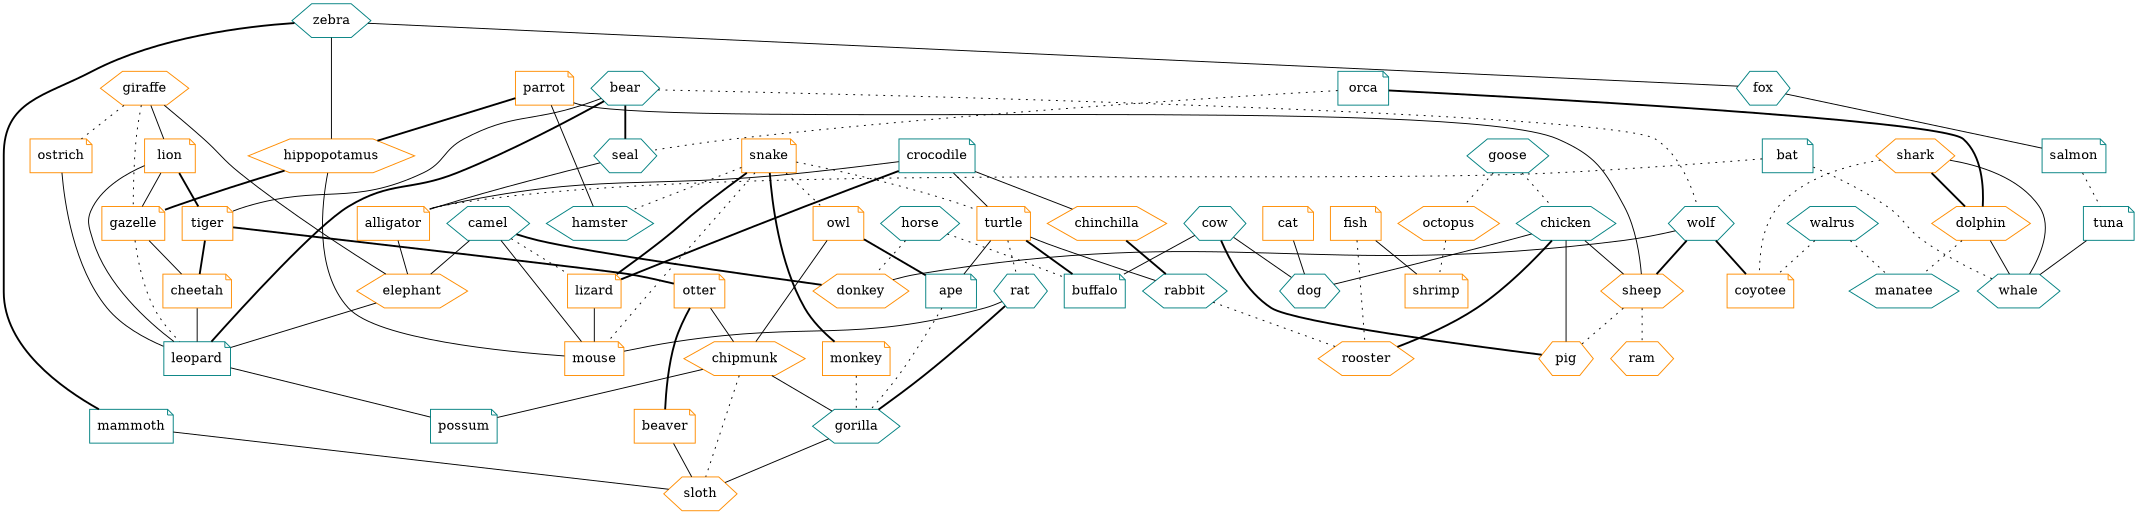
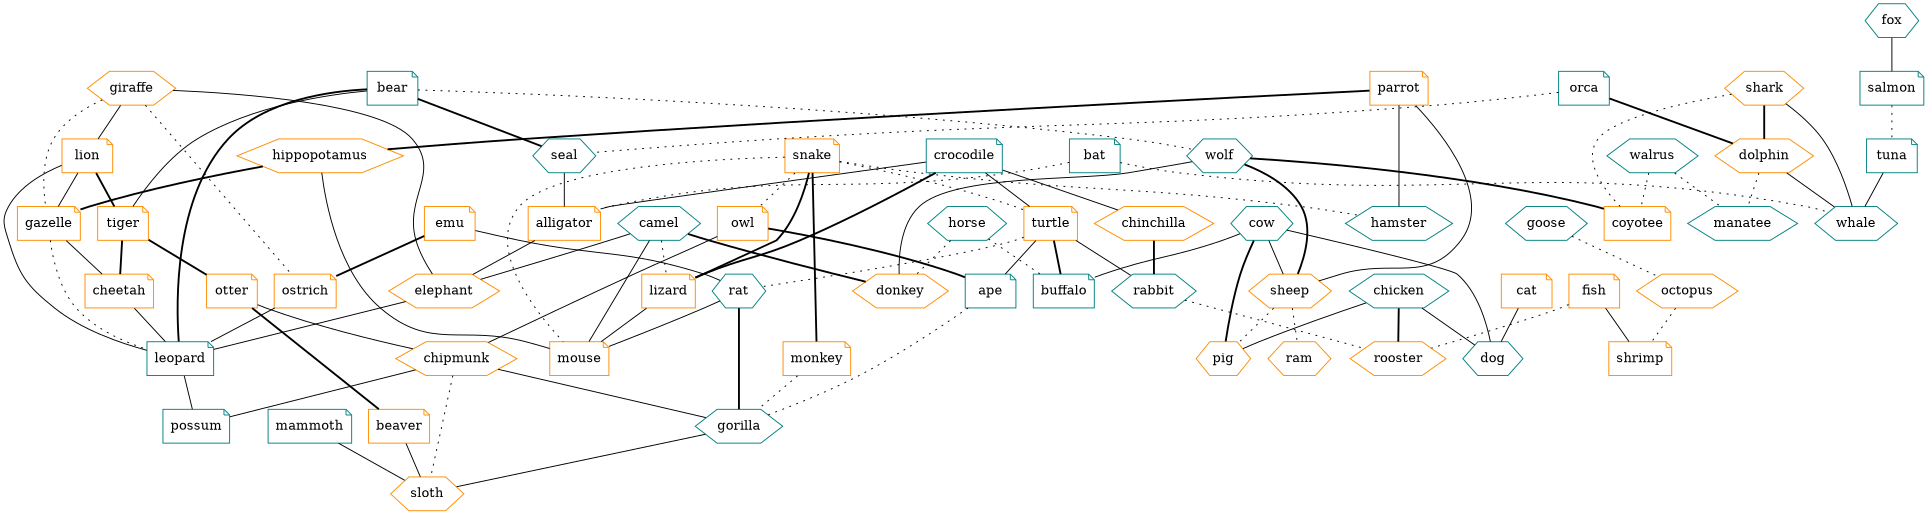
  strict graph {
    node [color=darkorange shape=hexagon]
    edge [style=solid weight=1]
    camel [color=teal]
    lizard [shape=note]
    donkey
    mouse [shape=note]
    elephant
    leopard [color=teal shape=note]
    possum [color=teal shape=note]
    crocodile [color=teal shape=note]
    turtle [shape=note]
    alligator [shape=note]
    chinchilla
    rat [color=teal]
    ape [color=teal shape=note]
    rabbit [color=teal]
    buffalo [color=teal shape=note]
    gorilla [color=teal]
    rooster
-   bear [color=teal]
+   bear [color=teal shape=note]
    seal [color=teal]
    wolf [color=teal]
    tiger [shape=note]
    sheep
    coyotee [shape=note]
    cheetah [shape=note]
    otter [shape=note]
    pig
    ram
    chipmunk
    beaver [shape=note]
    giraffe
    lion [shape=note]
    ostrich [shape=note]
    gazelle [shape=note]
    snake [shape=note]
    hamster [color=teal]
    monkey [shape=note]
    owl [shape=note]
    sloth
    bat [color=teal shape=note]
    whale [color=teal]
    parrot [shape=note]
    hippopotamus
+   emu [shape=note]
    walrus [color=teal]
    manatee [color=teal]
    orca [color=teal shape=note]
    dolphin
    fish [shape=note]
    shrimp [shape=note]
    goose [color=teal]
    chicken [color=teal]
    octopus
    dog [color=teal]
    horse [color=teal]
-   zebra [color=teal]
    fox [color=teal]
    mammoth [color=teal shape=note]
    salmon [color=teal shape=note]
    tuna [color=teal shape=note]
    cow [color=teal]
    shark
    cat [shape=note]
    camel -- lizard [style=dotted]
    camel -- donkey [style=bold]
    camel -- mouse
    camel -- elephant
    lizard -- mouse
    elephant -- leopard
    leopard -- possum
    crocodile -- lizard [style=bold]
    crocodile -- turtle
    crocodile -- alligator
    crocodile -- chinchilla
    turtle -- rat [style=dotted]
    turtle -- ape
    turtle -- rabbit
    turtle -- buffalo [style=bold]
    alligator -- elephant
    chinchilla -- rabbit [style=bold]
    rat -- mouse
    rat -- gorilla [style=bold]
    ape -- gorilla [style=dotted]
    rabbit -- rooster [style=dotted]
    gorilla -- sloth
    bear -- leopard [style=bold]
    bear -- seal [style=bold]
    bear -- wolf [style=dotted]
    bear -- tiger
    seal -- alligator
    wolf -- donkey
    wolf -- sheep [style=bold]
    wolf -- coyotee [style=bold]
    tiger -- cheetah [style=bold]
    tiger -- otter [style=bold]
    sheep -- pig [style=dotted]
    sheep -- ram [style=dotted]
    cheetah -- leopard
    otter -- chipmunk
    otter -- beaver [style=bold]
    chipmunk -- possum
    chipmunk -- gorilla
    chipmunk -- sloth [style=dotted]
    beaver -- sloth
    giraffe -- elephant
    giraffe -- lion
    giraffe -- ostrich [style=dotted]
    giraffe -- gazelle [style=dotted]
    lion -- leopard
    lion -- tiger [style=bold]
    lion -- gazelle
    ostrich -- leopard
    gazelle -- leopard [style=dotted]
    gazelle -- cheetah
    snake -- lizard [style=bold]
    snake -- mouse [style=dotted]
    snake -- turtle [style=dotted]
    snake -- hamster [style=dotted]
    snake -- monkey [style=bold]
    snake -- owl [style=dotted]
    monkey -- gorilla [style=dotted]
    owl -- ape [style=bold]
    owl -- chipmunk
    bat -- alligator [style=dotted]
    bat -- whale [style=dotted]
    parrot -- sheep
    parrot -- hamster
    parrot -- hippopotamus [style=bold]
    hippopotamus -- mouse
    hippopotamus -- gazelle [style=bold]
+   emu -- rat
+   emu -- ostrich [style=bold]
    walrus -- coyotee [style=dotted]
    walrus -- manatee [style=dotted]
    orca -- seal [style=dotted]
    orca -- dolphin [style=bold]
    dolphin -- whale
    dolphin -- manatee [style=dotted]
    fish -- rooster [style=dotted]
    fish -- shrimp
-   goose -- chicken [style=dotted]
    goose -- octopus [style=dotted]
    chicken -- rooster [style=bold]
    chicken -- pig
    chicken -- dog
    octopus -- shrimp [style=dotted]
    horse -- donkey [style=dotted]
    horse -- buffalo [style=dotted]
-   zebra -- hippopotamus
-   zebra -- fox
-   zebra -- mammoth [style=bold]
    fox -- salmon
    mammoth -- sloth
    salmon -- tuna [style=dotted]
    tuna -- whale
    cow -- buffalo
-   chicken -- sheep
+   cow -- sheep
    cow -- pig [style=bold]
    cow -- dog
    shark -- coyotee [style=dotted]
    shark -- whale
    shark -- dolphin [style=bold]
    cat -- dog
  }
